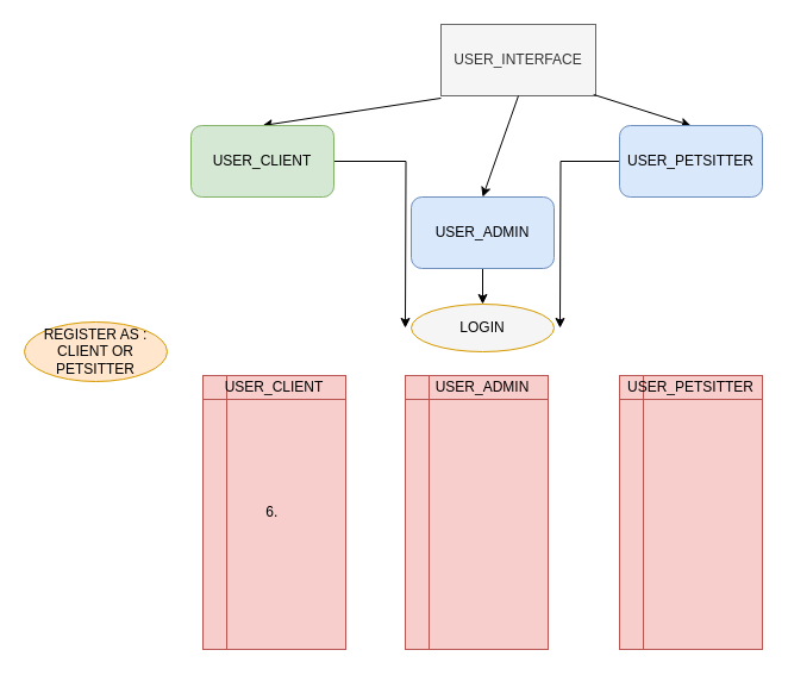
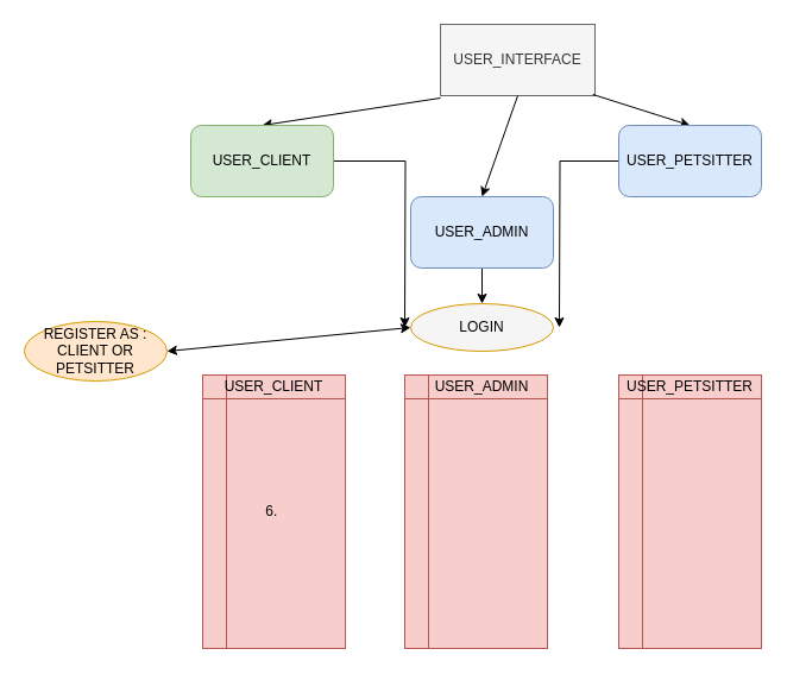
  <mxCell id="0" />
  <mxCell id="1" parent="0" />
  <mxCell id="2" value="USER_INTERFACE" style="rounded=0;whiteSpace=wrap;html=1;fillColor=#f5f5f5;strokeColor=#666666;fontColor=#333333;" vertex="1" parent="1"><mxGeometry x="370" y="20" width="130" height="60" as="geometry" /></mxCell>
  <mxCell id="3" style="edgeStyle=orthogonalEdgeStyle;rounded=0;orthogonalLoop=1;jettySize=auto;html=1;exitX=0.5;exitY=1;exitDx=0;exitDy=0;" edge="1" parent="1" source="2" target="2"><mxGeometry relative="1" as="geometry" /></mxCell>
  <mxCell id="4" value="" style="endArrow=classic;html=1;exitX=0;exitY=1.033;exitDx=0;exitDy=0;exitPerimeter=0;" edge="1" parent="1" source="2"><mxGeometry width="50" height="50" relative="1" as="geometry"><mxPoint x="330" y="105" as="sourcePoint" /><mxPoint x="220" y="105" as="targetPoint" /></mxGeometry></mxCell>
  <mxCell id="5" value="" style="endArrow=classic;html=1;exitX=0.5;exitY=1;exitDx=0;exitDy=0;" edge="1" parent="1" source="2"><mxGeometry width="50" height="50" relative="1" as="geometry"><mxPoint x="380" y="97" as="sourcePoint" /><mxPoint x="405" y="165" as="targetPoint" /></mxGeometry></mxCell>
  <mxCell id="6" value="" style="endArrow=classic;html=1;exitX=0.986;exitY=0.983;exitDx=0;exitDy=0;exitPerimeter=0;" edge="1" parent="1" source="2"><mxGeometry width="50" height="50" relative="1" as="geometry"><mxPoint x="380" y="97" as="sourcePoint" /><mxPoint x="580" y="105" as="targetPoint" /></mxGeometry></mxCell>
  <mxCell id="7" value="" style="edgeStyle=orthogonalEdgeStyle;rounded=0;orthogonalLoop=1;jettySize=auto;html=1;entryX=0.5;entryY=0;entryDx=0;entryDy=0;" edge="1" parent="1" source="8" target="16"><mxGeometry relative="1" as="geometry"><mxPoint x="405" y="305" as="targetPoint" /></mxGeometry></mxCell>
  <mxCell id="8" value="USER_ADMIN" style="rounded=1;whiteSpace=wrap;html=1;fillColor=#dae8fc;strokeColor=#6c8ebf;" vertex="1" parent="1"><mxGeometry x="345" y="165" width="120" height="60" as="geometry" /></mxCell>
  <mxCell id="9" value="" style="edgeStyle=orthogonalEdgeStyle;rounded=0;orthogonalLoop=1;jettySize=auto;html=1;" edge="1" parent="1" source="10"><mxGeometry relative="1" as="geometry"><mxPoint x="340" y="275" as="targetPoint" /></mxGeometry></mxCell>
  <mxCell id="10" value="USER_CLIENT" style="rounded=1;whiteSpace=wrap;html=1;fillColor=#d5e8d4;strokeColor=#82b366;" vertex="1" parent="1"><mxGeometry x="160" y="105" width="120" height="60" as="geometry" /></mxCell>
  <mxCell id="11" value="" style="edgeStyle=orthogonalEdgeStyle;rounded=0;orthogonalLoop=1;jettySize=auto;html=1;" edge="1" parent="1" source="12"><mxGeometry relative="1" as="geometry"><mxPoint x="470" y="275" as="targetPoint" /></mxGeometry></mxCell>
  <mxCell id="12" value="USER_PETSITTER" style="rounded=1;whiteSpace=wrap;html=1;fillColor=#dae8fc;strokeColor=#6c8ebf;" vertex="1" parent="1"><mxGeometry x="520" y="105" width="120" height="60" as="geometry" /></mxCell>
  <mxCell id="13" value="6.&amp;nbsp;" style="shape=internalStorage;whiteSpace=wrap;html=1;backgroundOutline=1;fillColor=#f8cecc;strokeColor=#b85450;" vertex="1" parent="1"><mxGeometry x="170" y="315" width="120" height="230" as="geometry" /></mxCell>
  <mxCell id="14" value="" style="shape=internalStorage;whiteSpace=wrap;html=1;backgroundOutline=1;fillColor=#f8cecc;strokeColor=#b85450;" vertex="1" parent="1"><mxGeometry x="340" y="315" width="120" height="230" as="geometry" /></mxCell>
  <mxCell id="15" value="" style="shape=internalStorage;whiteSpace=wrap;html=1;backgroundOutline=1;fillColor=#f8cecc;strokeColor=#b85450;" vertex="1" parent="1"><mxGeometry x="520" y="315" width="120" height="230" as="geometry" /></mxCell>
  <mxCell id="16" value="LOGIN" style="ellipse;whiteSpace=wrap;html=1;fillColor=#f5f5f5;strokeColor=#d79b00;" vertex="1" parent="1"><mxGeometry x="345" y="255" width="120" height="40" as="geometry" /></mxCell>
  <mxCell id="17" value="REGISTER AS : CLIENT OR PETSITTER" style="ellipse;whiteSpace=wrap;html=1;fillColor=#ffe6cc;strokeColor=#d79b00;" vertex="1" parent="1"><mxGeometry x="20" y="270" width="120" height="50" as="geometry" /></mxCell>
+ <mxCell id="18" value="" style="endArrow=classic;startArrow=classic;html=1;entryX=1;entryY=0.5;entryDx=0;entryDy=0;exitX=0;exitY=0.5;exitDx=0;exitDy=0;" edge="1" parent="1" source="16" target="17"><mxGeometry width="50" height="50" relative="1" as="geometry"><mxPoint x="20" y="615" as="sourcePoint" /><mxPoint x="70" y="565" as="targetPoint" /></mxGeometry></mxCell>
  <mxCell id="19" value="USER_CLIENT" style="text;html=1;strokeColor=none;fillColor=none;align=center;verticalAlign=middle;whiteSpace=wrap;rounded=0;" vertex="1" parent="1"><mxGeometry x="185" y="315" width="90" height="20" as="geometry" /></mxCell>
  <mxCell id="20" value="USER_ADMIN" style="text;html=1;strokeColor=none;fillColor=none;align=center;verticalAlign=middle;whiteSpace=wrap;rounded=0;" vertex="1" parent="1"><mxGeometry x="360" y="315" width="90" height="20" as="geometry" /></mxCell>
  <mxCell id="21" value="USER_PETSITTER" style="text;html=1;strokeColor=none;fillColor=none;align=center;verticalAlign=middle;whiteSpace=wrap;rounded=0;" vertex="1" parent="1"><mxGeometry x="535" y="315" width="90" height="20" as="geometry" /></mxCell>
